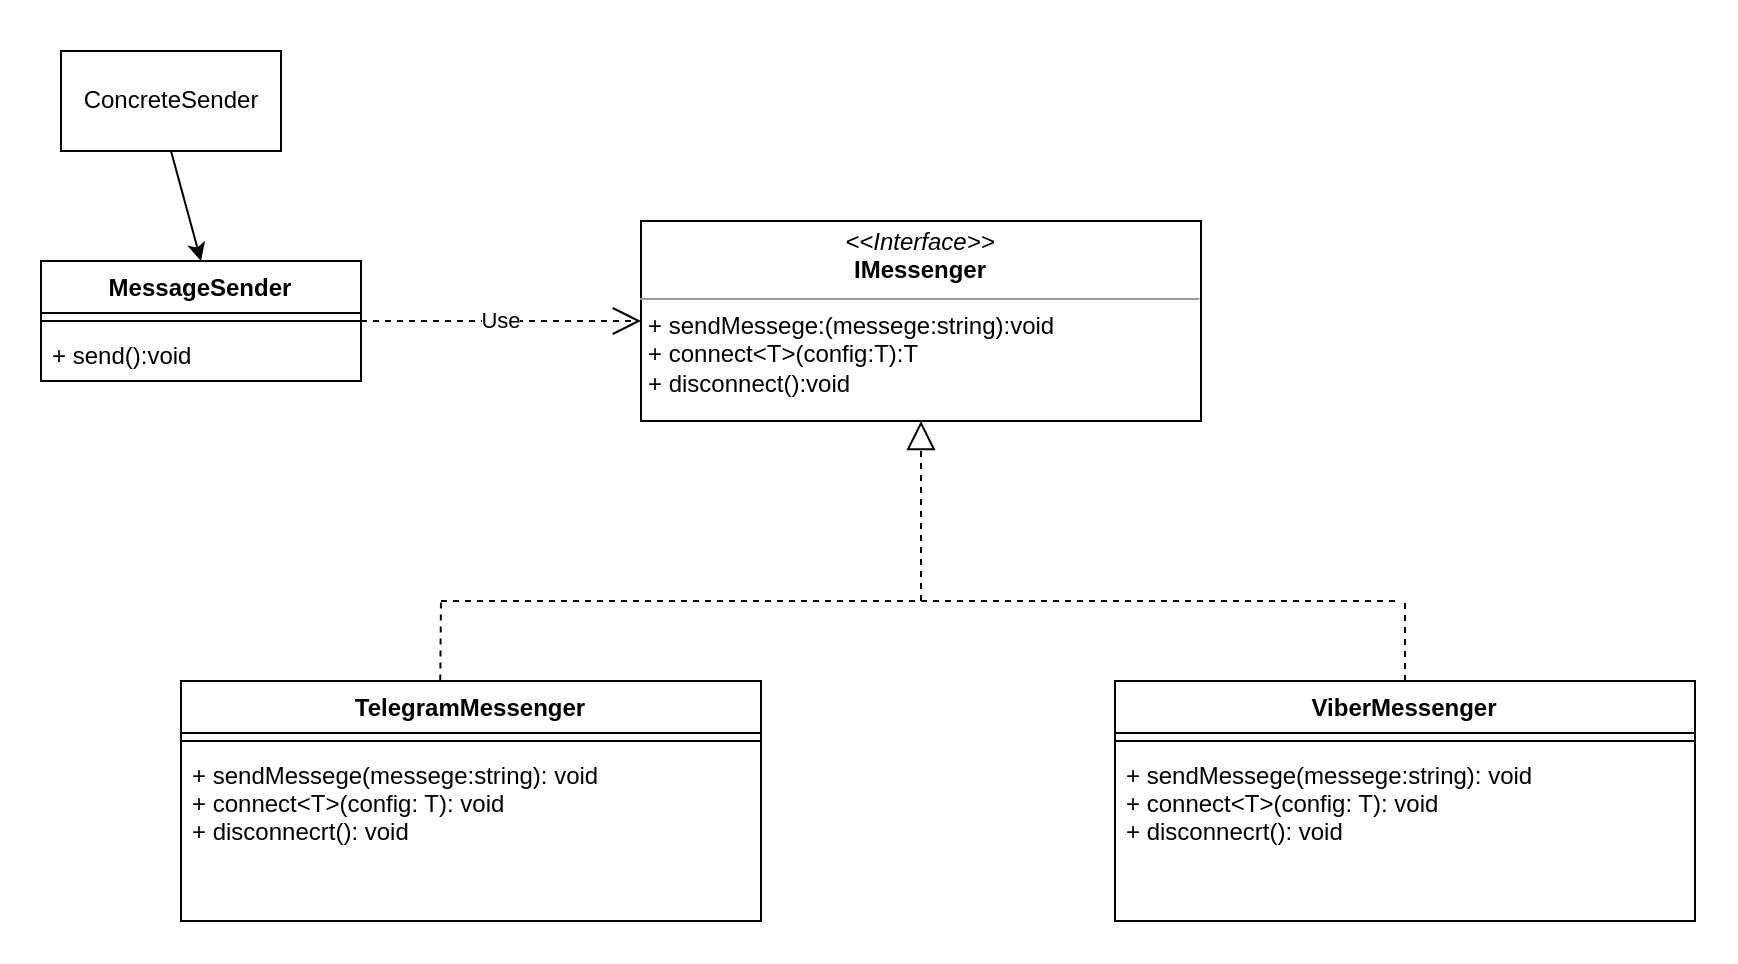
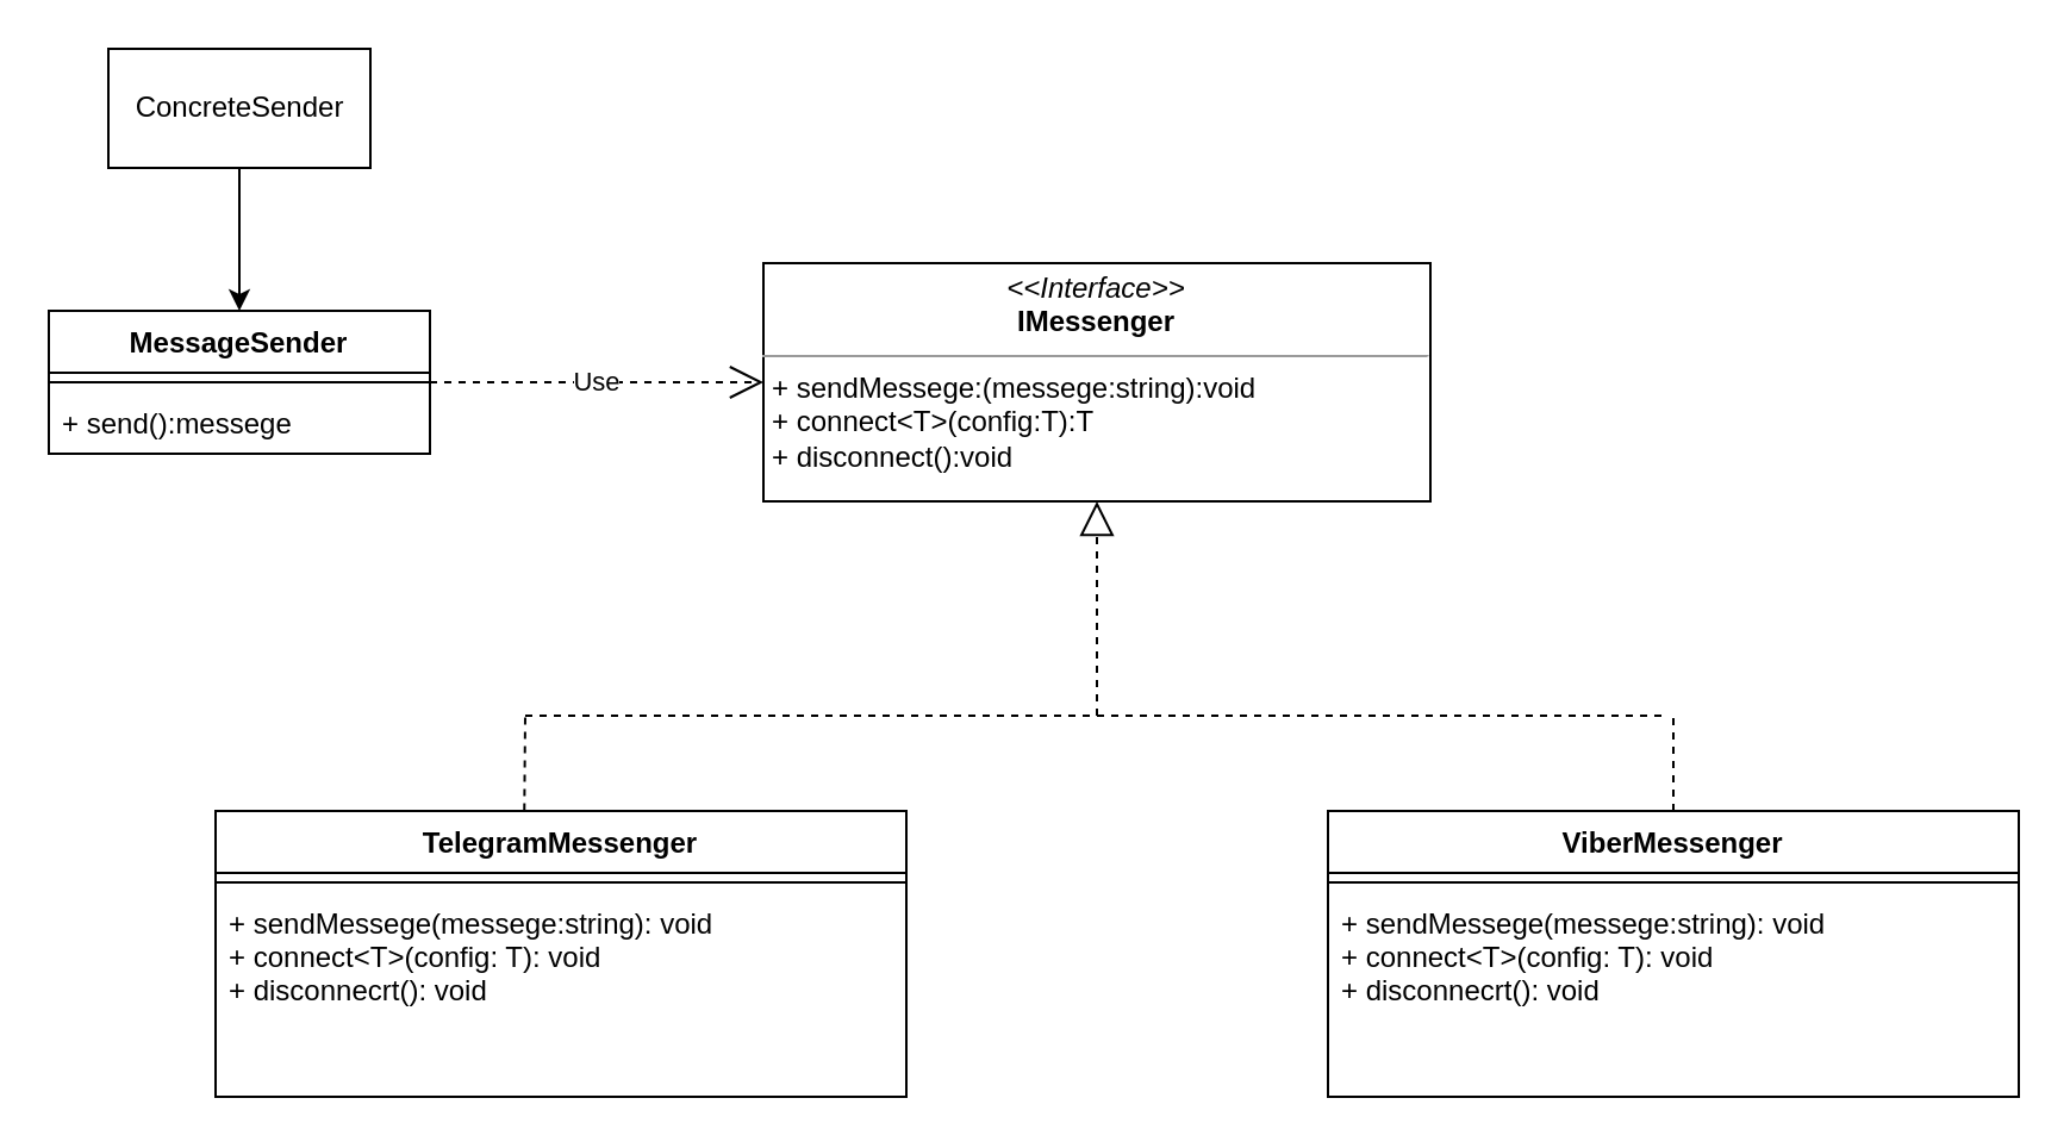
  <mxCell id="0" />
  <mxCell id="1" parent="0" />
  <mxCell id="2" value="&lt;p style=&quot;margin:0px;margin-top:4px;text-align:center;&quot;&gt;&lt;i&gt;&amp;lt;&amp;lt;Interface&amp;gt;&amp;gt;&lt;/i&gt;&lt;br&gt;&lt;b&gt;IMessenger&lt;/b&gt;&lt;/p&gt;&lt;hr size=&quot;1&quot;&gt;&lt;p style=&quot;margin:0px;margin-left:4px;&quot;&gt;+&amp;nbsp;sendMessege:(messege:string):void&lt;/p&gt;&lt;p style=&quot;margin:0px;margin-left:4px;&quot;&gt;+&amp;nbsp;connect&amp;lt;T&amp;gt;(config:T):T&lt;/p&gt;&lt;p style=&quot;margin:0px;margin-left:4px;&quot;&gt;+ disconnect():void&lt;/p&gt;" style="verticalAlign=top;align=left;overflow=fill;fontSize=12;fontFamily=Helvetica;html=1;" vertex="1" parent="1"><mxGeometry x="320" y="110" width="280" height="100" as="geometry" /></mxCell>
  <mxCell id="3" value="TelegramMessenger" style="swimlane;fontStyle=1;align=center;verticalAlign=top;childLayout=stackLayout;horizontal=1;startSize=26;horizontalStack=0;resizeParent=1;resizeParentMax=0;resizeLast=0;collapsible=1;marginBottom=0;" vertex="1" parent="1"><mxGeometry x="90" y="340" width="290" height="120" as="geometry" /></mxCell>
  <mxCell id="4" value="" style="line;strokeWidth=1;fillColor=none;align=left;verticalAlign=middle;spacingTop=-1;spacingLeft=3;spacingRight=3;rotatable=0;labelPosition=right;points=[];portConstraint=eastwest;strokeColor=inherit;" vertex="1" parent="3"><mxGeometry y="26" width="290" height="8" as="geometry" /></mxCell>
  <mxCell id="5" value="+ sendMessege(messege:string): void&#10;+ connect&lt;T&gt;(config: T): void&#10;+ disconnecrt(): void " style="text;strokeColor=none;fillColor=none;align=left;verticalAlign=top;spacingLeft=4;spacingRight=4;overflow=hidden;rotatable=0;points=[[0,0.5],[1,0.5]];portConstraint=eastwest;" vertex="1" parent="3"><mxGeometry y="34" width="290" height="86" as="geometry" /></mxCell>
  <mxCell id="6" value="ViberMessenger" style="swimlane;fontStyle=1;align=center;verticalAlign=top;childLayout=stackLayout;horizontal=1;startSize=26;horizontalStack=0;resizeParent=1;resizeParentMax=0;resizeLast=0;collapsible=1;marginBottom=0;" vertex="1" parent="1"><mxGeometry x="557" y="340" width="290" height="120" as="geometry" /></mxCell>
  <mxCell id="7" value="" style="line;strokeWidth=1;fillColor=none;align=left;verticalAlign=middle;spacingTop=-1;spacingLeft=3;spacingRight=3;rotatable=0;labelPosition=right;points=[];portConstraint=eastwest;strokeColor=inherit;" vertex="1" parent="6"><mxGeometry y="26" width="290" height="8" as="geometry" /></mxCell>
  <mxCell id="8" value="+ sendMessege(messege:string): void&#10;+ connect&lt;T&gt;(config: T): void&#10;+ disconnecrt(): void " style="text;strokeColor=none;fillColor=none;align=left;verticalAlign=top;spacingLeft=4;spacingRight=4;overflow=hidden;rotatable=0;points=[[0,0.5],[1,0.5]];portConstraint=eastwest;" vertex="1" parent="6"><mxGeometry y="34" width="290" height="86" as="geometry" /></mxCell>
  <mxCell id="9" value="" style="endArrow=none;dashed=1;html=1;rounded=0;exitX=0.447;exitY=-0.002;exitDx=0;exitDy=0;exitPerimeter=0;" edge="1" parent="1" source="3"><mxGeometry width="50" height="50" relative="1" as="geometry"><mxPoint x="550" y="260" as="sourcePoint" /><mxPoint x="220" y="300" as="targetPoint" /></mxGeometry></mxCell>
  <mxCell id="10" value="" style="endArrow=none;dashed=1;html=1;rounded=0;exitX=0.5;exitY=0;exitDx=0;exitDy=0;" edge="1" parent="1" source="6"><mxGeometry width="50" height="50" relative="1" as="geometry"><mxPoint x="550" y="260" as="sourcePoint" /><mxPoint x="702" y="300" as="targetPoint" /></mxGeometry></mxCell>
  <mxCell id="11" value="" style="endArrow=none;dashed=1;html=1;rounded=0;" edge="1" parent="1"><mxGeometry width="50" height="50" relative="1" as="geometry"><mxPoint x="220" y="300" as="sourcePoint" /><mxPoint x="700" y="300" as="targetPoint" /></mxGeometry></mxCell>
  <mxCell id="12" value="" style="endArrow=block;dashed=1;endFill=0;endSize=12;html=1;rounded=0;entryX=0.5;entryY=1;entryDx=0;entryDy=0;" edge="1" parent="1" target="2"><mxGeometry width="160" relative="1" as="geometry"><mxPoint x="460" y="300" as="sourcePoint" /><mxPoint x="660" y="230" as="targetPoint" /></mxGeometry></mxCell>
  <mxCell id="13" value="MessageSender" style="swimlane;fontStyle=1;align=center;verticalAlign=top;childLayout=stackLayout;horizontal=1;startSize=26;horizontalStack=0;resizeParent=1;resizeParentMax=0;resizeLast=0;collapsible=1;marginBottom=0;" vertex="1" parent="1"><mxGeometry y="130" width="160" height="60" as="geometry" x="20" /></mxCell>
  <mxCell id="14" value="" style="line;strokeWidth=1;fillColor=none;align=left;verticalAlign=middle;spacingTop=-1;spacingLeft=3;spacingRight=3;rotatable=0;labelPosition=right;points=[];portConstraint=eastwest;strokeColor=inherit;" vertex="1" parent="13"><mxGeometry y="26" width="160" height="8" as="geometry" /></mxCell>
- <mxCell id="15" value="+ send():void" style="text;strokeColor=none;fillColor=none;align=left;verticalAlign=top;spacingLeft=4;spacingRight=4;overflow=hidden;rotatable=0;points=[[0,0.5],[1,0.5]];portConstraint=eastwest;" vertex="1" parent="13"><mxGeometry y="34" width="160" height="26" as="geometry" /></mxCell>
+ <mxCell id="15" value="+ send():messege" style="text;strokeColor=none;fillColor=none;align=left;verticalAlign=top;spacingLeft=4;spacingRight=4;overflow=hidden;rotatable=0;points=[[0,0.5],[1,0.5]];portConstraint=eastwest;" vertex="1" parent="13"><mxGeometry y="34" width="160" height="26" as="geometry" /></mxCell>
  <mxCell id="16" value="Use" style="endArrow=open;endSize=12;dashed=1;html=1;rounded=0;exitX=1;exitY=0.5;exitDx=0;exitDy=0;entryX=0;entryY=0.5;entryDx=0;entryDy=0;" edge="1" parent="1" source="13" target="2"><mxGeometry width="160" relative="1" as="geometry"><mxPoint x="370" y="170" as="sourcePoint" /><mxPoint x="530" y="170" as="targetPoint" /></mxGeometry></mxCell>
- <mxCell id="17" value="ConcreteSender" style="html=1;" vertex="1" parent="1"><mxGeometry x="30" y="25" width="110" height="50" as="geometry" /></mxCell>
+ <mxCell id="17" value="ConcreteSender" style="html=1;" vertex="1" parent="1"><mxGeometry x="45" width="110" height="50" as="geometry" y="20" /></mxCell>
  <mxCell id="18" value="" style="endArrow=classic;html=1;rounded=0;exitX=0.5;exitY=1;exitDx=0;exitDy=0;entryX=0.5;entryY=0;entryDx=0;entryDy=0;" edge="1" parent="1" source="17" target="13"><mxGeometry width="50" height="50" relative="1" as="geometry"><mxPoint x="260" y="190" as="sourcePoint" /><mxPoint x="310" y="140" as="targetPoint" /></mxGeometry></mxCell>
